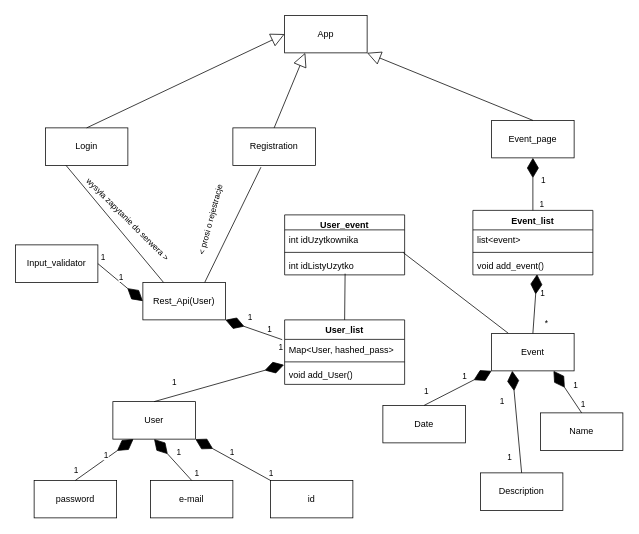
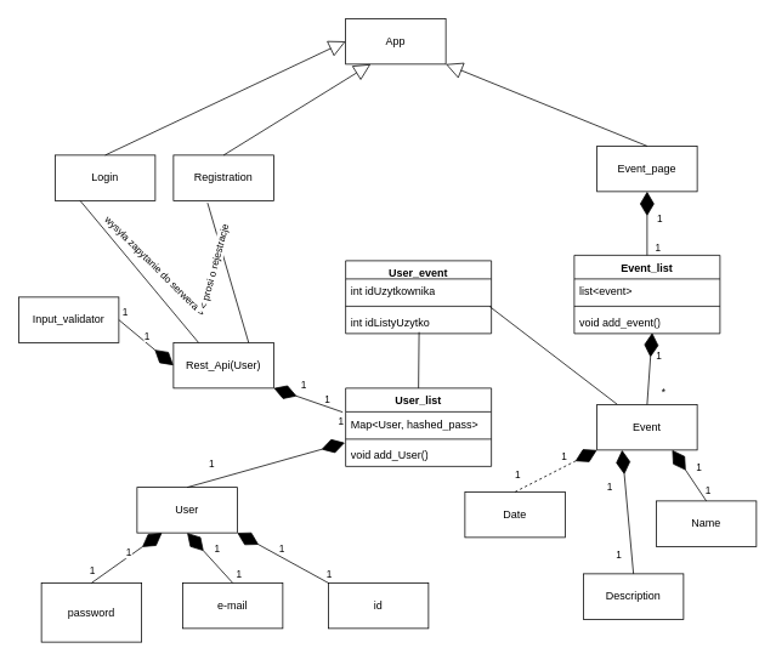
  <mxCell id="0" />
  <mxCell id="1" parent="0" />
  <mxCell id="2" value="App" style="html=1;whiteSpace=wrap;" vertex="1" parent="1"><mxGeometry x="379" y="20" width="110" height="50" as="geometry" /></mxCell>
  <mxCell id="3" value="Login" style="html=1;whiteSpace=wrap;" vertex="1" parent="1"><mxGeometry x="60" y="170" width="110" height="50" as="geometry" /></mxCell>
- <mxCell id="4" value="Registration" style="html=1;whiteSpace=wrap;" vertex="1" parent="1"><mxGeometry x="310" y="170" width="110" height="50" as="geometry" /></mxCell>
+ <mxCell id="4" value="Registration" style="html=1;whiteSpace=wrap;" vertex="1" parent="1"><mxGeometry x="190" y="170" width="110" height="50" as="geometry" /></mxCell>
  <mxCell id="5" value="Event_page" style="html=1;whiteSpace=wrap;" vertex="1" parent="1"><mxGeometry x="655" y="160" width="110" height="50" as="geometry" /></mxCell>
  <mxCell id="6" value="" style="endArrow=block;endSize=16;endFill=0;html=1;rounded=0;entryX=0;entryY=0.5;entryDx=0;entryDy=0;exitX=0.5;exitY=0;exitDx=0;exitDy=0;" edge="1" parent="1" source="3" target="2"><mxGeometry width="160" relative="1" as="geometry"><mxPoint x="350" y="250" as="sourcePoint" /><mxPoint x="510" y="250" as="targetPoint" /></mxGeometry></mxCell>
  <mxCell id="7" value="" style="endArrow=block;endSize=16;endFill=0;html=1;rounded=0;entryX=0.25;entryY=1;entryDx=0;entryDy=0;exitX=0.5;exitY=0;exitDx=0;exitDy=0;" edge="1" parent="1" source="4" target="2"><mxGeometry width="160" relative="1" as="geometry"><mxPoint x="300" y="220" as="sourcePoint" /><mxPoint x="512" y="90" as="targetPoint" /></mxGeometry></mxCell>
  <mxCell id="8" value="" style="endArrow=block;endSize=16;endFill=0;html=1;rounded=0;entryX=1;entryY=1;entryDx=0;entryDy=0;exitX=0.5;exitY=0;exitDx=0;exitDy=0;" edge="1" parent="1" source="5" target="2"><mxGeometry width="160" relative="1" as="geometry"><mxPoint x="520" y="220" as="sourcePoint" /><mxPoint x="520" y="90" as="targetPoint" /></mxGeometry></mxCell>
  <mxCell id="9" value="Rest_Api(User)" style="html=1;whiteSpace=wrap;" vertex="1" parent="1"><mxGeometry x="190" y="376" width="110" height="50" as="geometry" /></mxCell>
  <mxCell id="10" value="" style="endArrow=none;html=1;rounded=0;exitX=0.25;exitY=1;exitDx=0;exitDy=0;entryX=0.25;entryY=0;entryDx=0;entryDy=0;" edge="1" parent="1" source="3" target="9"><mxGeometry width="50" height="50" relative="1" as="geometry"><mxPoint x="410" y="280" as="sourcePoint" /><mxPoint x="460" y="230" as="targetPoint" /></mxGeometry></mxCell>
  <mxCell id="11" value="wysyła zapytanie do serwera &amp;gt;" style="edgeLabel;html=1;align=center;verticalAlign=middle;resizable=0;points=[];rotation=45;" vertex="1" connectable="0" parent="10"><mxGeometry x="-0.102" y="-2" relative="1" as="geometry"><mxPoint x="26" as="offset" /></mxGeometry></mxCell>
  <mxCell id="12" value="" style="endArrow=none;html=1;rounded=0;exitX=0.34;exitY=1.048;exitDx=0;exitDy=0;entryX=0.75;entryY=0;entryDx=0;entryDy=0;exitPerimeter=0;" edge="1" parent="1" source="4" target="9"><mxGeometry width="50" height="50" relative="1" as="geometry"><mxPoint x="389" y="290" as="sourcePoint" /><mxPoint x="489" y="370" as="targetPoint" /></mxGeometry></mxCell>
  <mxCell id="13" value="&amp;nbsp;&amp;lt; prosi o rejestracje&amp;nbsp;" style="edgeLabel;html=1;align=center;verticalAlign=middle;resizable=0;points=[];rotation=-75;" vertex="1" connectable="0" parent="12"><mxGeometry x="0.242" relative="1" as="geometry"><mxPoint x="-21" y="-24" as="offset" /></mxGeometry></mxCell>
  <mxCell id="14" value="Input_validator" style="html=1;whiteSpace=wrap;" vertex="1" parent="1"><mxGeometry y="326" width="110" height="50" as="geometry" x="20" /></mxCell>
  <mxCell id="15" value="" style="endArrow=diamondThin;endFill=1;endSize=24;html=1;rounded=0;entryX=0;entryY=0.5;entryDx=0;entryDy=0;exitX=1;exitY=0.5;exitDx=0;exitDy=0;" edge="1" parent="1" source="14" target="9"><mxGeometry width="160" relative="1" as="geometry"><mxPoint x="350" y="250" as="sourcePoint" /><mxPoint x="510" y="250" as="targetPoint" /></mxGeometry></mxCell>
  <mxCell id="16" value="1" style="edgeLabel;html=1;align=center;verticalAlign=middle;resizable=0;points=[];" vertex="1" connectable="0" parent="15"><mxGeometry x="0.294" relative="1" as="geometry"><mxPoint x="-9" y="-15" as="offset" /></mxGeometry></mxCell>
  <mxCell id="17" value="1" style="edgeLabel;html=1;align=center;verticalAlign=middle;resizable=0;points=[];" vertex="1" connectable="0" parent="15"><mxGeometry x="-0.76" relative="1" as="geometry"><mxPoint y="-15" as="offset" /></mxGeometry></mxCell>
  <mxCell id="18" value="User_list" style="swimlane;fontStyle=1;align=center;verticalAlign=top;childLayout=stackLayout;horizontal=1;startSize=26;horizontalStack=0;resizeParent=1;resizeParentMax=0;resizeLast=0;collapsible=1;marginBottom=0;whiteSpace=wrap;html=1;" vertex="1" parent="1"><mxGeometry x="379" y="426" width="160" height="86" as="geometry" /></mxCell>
  <mxCell id="19" value="Map&amp;lt;User, hashed_pass&amp;gt;" style="text;strokeColor=none;fillColor=none;align=left;verticalAlign=top;spacingLeft=4;spacingRight=4;overflow=hidden;rotatable=0;points=[[0,0.5],[1,0.5]];portConstraint=eastwest;whiteSpace=wrap;html=1;" vertex="1" parent="18"><mxGeometry y="26" width="160" height="26" as="geometry" /></mxCell>
  <mxCell id="20" value="" style="line;strokeWidth=1;fillColor=none;align=left;verticalAlign=middle;spacingTop=-1;spacingLeft=3;spacingRight=3;rotatable=0;labelPosition=right;points=[];portConstraint=eastwest;strokeColor=inherit;" vertex="1" parent="18"><mxGeometry y="52" width="160" height="8" as="geometry" /></mxCell>
  <mxCell id="21" value="void add_User()" style="text;strokeColor=none;fillColor=none;align=left;verticalAlign=top;spacingLeft=4;spacingRight=4;overflow=hidden;rotatable=0;points=[[0,0.5],[1,0.5]];portConstraint=eastwest;whiteSpace=wrap;html=1;" vertex="1" parent="18"><mxGeometry y="60" width="160" height="26" as="geometry" /></mxCell>
  <mxCell id="22" value="" style="endArrow=diamondThin;endFill=1;endSize=24;html=1;rounded=0;exitX=-0.02;exitY=0.015;exitDx=0;exitDy=0;entryX=1;entryY=1;entryDx=0;entryDy=0;exitPerimeter=0;" edge="1" parent="1" source="19" target="9"><mxGeometry width="160" relative="1" as="geometry"><mxPoint x="350" y="250" as="sourcePoint" /><mxPoint x="390" y="450" as="targetPoint" /></mxGeometry></mxCell>
  <mxCell id="23" value="1" style="edgeLabel;html=1;align=center;verticalAlign=middle;resizable=0;points=[];" vertex="1" connectable="0" parent="22"><mxGeometry x="0.152" relative="1" as="geometry"><mxPoint y="-15" as="offset" /></mxGeometry></mxCell>
  <mxCell id="24" value="1" style="edgeLabel;html=1;align=center;verticalAlign=middle;resizable=0;points=[];" vertex="1" connectable="0" parent="22"><mxGeometry x="-0.608" y="1" relative="1" as="geometry"><mxPoint x="-2" y="-11" as="offset" /></mxGeometry></mxCell>
  <mxCell id="25" value="User" style="html=1;whiteSpace=wrap;" vertex="1" parent="1"><mxGeometry x="150" y="535" width="110" height="50" as="geometry" /></mxCell>
  <mxCell id="26" value="" style="endArrow=diamondThin;endFill=1;endSize=24;html=1;rounded=0;entryX=-0.005;entryY=0;entryDx=0;entryDy=0;entryPerimeter=0;exitX=0.5;exitY=0;exitDx=0;exitDy=0;" edge="1" parent="1" source="25" target="21"><mxGeometry width="160" relative="1" as="geometry"><mxPoint x="350" y="520" as="sourcePoint" /><mxPoint x="510" y="520" as="targetPoint" /></mxGeometry></mxCell>
  <mxCell id="27" value="1" style="edgeLabel;html=1;align=center;verticalAlign=middle;resizable=0;points=[];" vertex="1" connectable="0" parent="26"><mxGeometry x="0.311" y="-3" relative="1" as="geometry"><mxPoint x="54" y="-44" as="offset" /></mxGeometry></mxCell>
  <mxCell id="28" value="1" style="edgeLabel;html=1;align=center;verticalAlign=middle;resizable=0;points=[];" vertex="1" connectable="0" parent="26"><mxGeometry x="-0.712" y="2" relative="1" as="geometry"><mxPoint x="2" y="-17" as="offset" /></mxGeometry></mxCell>
- <mxCell id="29" value="password" style="html=1;whiteSpace=wrap;" vertex="1" parent="1"><mxGeometry x="45" y="640" width="110" height="50" as="geometry" /></mxCell>
+ <mxCell id="29" value="password" style="html=1;whiteSpace=wrap;" vertex="1" parent="1"><mxGeometry x="45" y="640" width="110" height="65" as="geometry" /></mxCell>
  <mxCell id="30" value="e-mail" style="html=1;whiteSpace=wrap;" vertex="1" parent="1"><mxGeometry x="200" y="640" width="110" height="50" as="geometry" /></mxCell>
  <mxCell id="31" value="id" style="html=1;whiteSpace=wrap;" vertex="1" parent="1"><mxGeometry x="360" y="640" width="110" height="50" as="geometry" /></mxCell>
  <mxCell id="32" value="" style="endArrow=diamondThin;endFill=1;endSize=24;html=1;rounded=0;entryX=0.25;entryY=1;entryDx=0;entryDy=0;exitX=0.5;exitY=0;exitDx=0;exitDy=0;" edge="1" parent="1" source="29" target="25"><mxGeometry width="160" relative="1" as="geometry"><mxPoint x="200" y="708.5" as="sourcePoint" /><mxPoint x="138" y="621.5" as="targetPoint" /></mxGeometry></mxCell>
  <mxCell id="33" value="1" style="edgeLabel;html=1;align=center;verticalAlign=middle;resizable=0;points=[];" vertex="1" connectable="0" parent="32"><mxGeometry x="0.311" y="-3" relative="1" as="geometry"><mxPoint x="-12" as="offset" /></mxGeometry></mxCell>
  <mxCell id="34" value="1" style="edgeLabel;html=1;align=center;verticalAlign=middle;resizable=0;points=[];" vertex="1" connectable="0" parent="32"><mxGeometry x="-0.712" y="2" relative="1" as="geometry"><mxPoint x="-10" y="-4" as="offset" /></mxGeometry></mxCell>
  <mxCell id="35" value="" style="endArrow=diamondThin;endFill=1;endSize=24;html=1;rounded=0;entryX=0.5;entryY=1;entryDx=0;entryDy=0;exitX=0.5;exitY=0;exitDx=0;exitDy=0;" edge="1" parent="1" source="30" target="25"><mxGeometry width="160" relative="1" as="geometry"><mxPoint x="170" y="665" as="sourcePoint" /><mxPoint x="248" y="610" as="targetPoint" /></mxGeometry></mxCell>
  <mxCell id="36" value="1" style="edgeLabel;html=1;align=center;verticalAlign=middle;resizable=0;points=[];" vertex="1" connectable="0" parent="35"><mxGeometry x="0.311" y="-3" relative="1" as="geometry"><mxPoint x="13" as="offset" /></mxGeometry></mxCell>
  <mxCell id="37" value="1" style="edgeLabel;html=1;align=center;verticalAlign=middle;resizable=0;points=[];" vertex="1" connectable="0" parent="35"><mxGeometry x="-0.712" y="2" relative="1" as="geometry"><mxPoint x="15" y="-4" as="offset" /></mxGeometry></mxCell>
  <mxCell id="38" value="" style="endArrow=diamondThin;endFill=1;endSize=24;html=1;rounded=0;entryX=1;entryY=1;entryDx=0;entryDy=0;exitX=0;exitY=0;exitDx=0;exitDy=0;" edge="1" parent="1" source="31" target="25"><mxGeometry width="160" relative="1" as="geometry"><mxPoint x="350" y="640" as="sourcePoint" /><mxPoint x="300" y="585" as="targetPoint" /></mxGeometry></mxCell>
  <mxCell id="39" value="1" style="edgeLabel;html=1;align=center;verticalAlign=middle;resizable=0;points=[];" vertex="1" connectable="0" parent="38"><mxGeometry x="0.311" y="-3" relative="1" as="geometry"><mxPoint x="13" as="offset" /></mxGeometry></mxCell>
  <mxCell id="40" value="1" style="edgeLabel;html=1;align=center;verticalAlign=middle;resizable=0;points=[];" vertex="1" connectable="0" parent="38"><mxGeometry x="-0.712" y="2" relative="1" as="geometry"><mxPoint x="15" y="-4" as="offset" /></mxGeometry></mxCell>
  <mxCell id="41" value="Event_list" style="swimlane;fontStyle=1;align=center;verticalAlign=top;childLayout=stackLayout;horizontal=1;startSize=26;horizontalStack=0;resizeParent=1;resizeParentMax=0;resizeLast=0;collapsible=1;marginBottom=0;whiteSpace=wrap;html=1;" vertex="1" parent="1"><mxGeometry x="630" y="280" width="160" height="86" as="geometry" /></mxCell>
  <mxCell id="42" value="list&amp;lt;event&amp;gt;" style="text;strokeColor=none;fillColor=none;align=left;verticalAlign=top;spacingLeft=4;spacingRight=4;overflow=hidden;rotatable=0;points=[[0,0.5],[1,0.5]];portConstraint=eastwest;whiteSpace=wrap;html=1;" vertex="1" parent="41"><mxGeometry y="26" width="160" height="26" as="geometry" /></mxCell>
  <mxCell id="43" value="" style="line;strokeWidth=1;fillColor=none;align=left;verticalAlign=middle;spacingTop=-1;spacingLeft=3;spacingRight=3;rotatable=0;labelPosition=right;points=[];portConstraint=eastwest;strokeColor=inherit;" vertex="1" parent="41"><mxGeometry y="52" width="160" height="8" as="geometry" /></mxCell>
  <mxCell id="44" value="void add_event()" style="text;strokeColor=none;fillColor=none;align=left;verticalAlign=top;spacingLeft=4;spacingRight=4;overflow=hidden;rotatable=0;points=[[0,0.5],[1,0.5]];portConstraint=eastwest;whiteSpace=wrap;html=1;" vertex="1" parent="41"><mxGeometry y="60" width="160" height="26" as="geometry" /></mxCell>
  <mxCell id="45" value="User_event" style="swimlane;fontStyle=1;align=center;verticalAlign=top;childLayout=stackLayout;horizontal=1;startSize=20;horizontalStack=0;resizeParent=1;resizeParentMax=0;resizeLast=0;collapsible=1;marginBottom=0;whiteSpace=wrap;html=1;" vertex="1" parent="1"><mxGeometry x="379" y="286" width="160" height="80" as="geometry" /></mxCell>
  <mxCell id="46" value="int idUzytkownika" style="text;strokeColor=none;fillColor=none;align=left;verticalAlign=top;spacingLeft=4;spacingRight=4;overflow=hidden;rotatable=0;points=[[0,0.5],[1,0.5]];portConstraint=eastwest;whiteSpace=wrap;html=1;" vertex="1" parent="45"><mxGeometry y="20" width="160" height="26" as="geometry" /></mxCell>
  <mxCell id="47" value="" style="line;strokeWidth=1;fillColor=none;align=left;verticalAlign=middle;spacingTop=-1;spacingLeft=3;spacingRight=3;rotatable=0;labelPosition=right;points=[];portConstraint=eastwest;strokeColor=inherit;" vertex="1" parent="45"><mxGeometry y="46" width="160" height="8" as="geometry" /></mxCell>
  <mxCell id="48" value="int idListyUzytko" style="text;strokeColor=none;fillColor=none;align=left;verticalAlign=top;spacingLeft=4;spacingRight=4;overflow=hidden;rotatable=0;points=[[0,0.5],[1,0.5]];portConstraint=eastwest;whiteSpace=wrap;html=1;" vertex="1" parent="45"><mxGeometry y="54" width="160" height="26" as="geometry" /></mxCell>
  <mxCell id="49" value="" style="endArrow=none;html=1;rounded=0;entryX=0.504;entryY=0.938;entryDx=0;entryDy=0;entryPerimeter=0;exitX=0.5;exitY=0;exitDx=0;exitDy=0;" edge="1" parent="1" source="18" target="48"><mxGeometry width="50" height="50" relative="1" as="geometry"><mxPoint x="410" y="540" as="sourcePoint" /><mxPoint x="460" y="490" as="targetPoint" /></mxGeometry></mxCell>
  <mxCell id="50" value="" style="endArrow=none;html=1;rounded=0;exitX=0.989;exitY=-0.138;exitDx=0;exitDy=0;exitPerimeter=0;" edge="1" parent="1" source="48" target="54"><mxGeometry width="50" height="50" relative="1" as="geometry"><mxPoint x="590" y="388" as="sourcePoint" /><mxPoint x="591" y="326" as="targetPoint" /></mxGeometry></mxCell>
  <mxCell id="51" value="" style="endArrow=diamondThin;endFill=1;endSize=24;html=1;rounded=0;entryX=0.5;entryY=1;entryDx=0;entryDy=0;exitX=0.5;exitY=0;exitDx=0;exitDy=0;" edge="1" parent="1" source="41" target="5"><mxGeometry width="160" relative="1" as="geometry"><mxPoint x="350" y="160" as="sourcePoint" /><mxPoint x="510" y="160" as="targetPoint" /></mxGeometry></mxCell>
  <mxCell id="52" value="1" style="edgeLabel;html=1;align=center;verticalAlign=middle;resizable=0;points=[];" vertex="1" connectable="0" parent="51"><mxGeometry x="0.163" y="1" relative="1" as="geometry"><mxPoint x="14" as="offset" /></mxGeometry></mxCell>
  <mxCell id="53" value="1" style="edgeLabel;html=1;align=center;verticalAlign=middle;resizable=0;points=[];" vertex="1" connectable="0" parent="51"><mxGeometry x="-0.587" y="-2" relative="1" as="geometry"><mxPoint x="9" y="5" as="offset" /></mxGeometry></mxCell>
  <mxCell id="54" value="Event" style="html=1;whiteSpace=wrap;" vertex="1" parent="1"><mxGeometry x="655" y="444" width="110" height="50" as="geometry" /></mxCell>
  <mxCell id="55" value="" style="endArrow=diamondThin;endFill=1;endSize=24;html=1;rounded=0;entryX=0.535;entryY=0.969;entryDx=0;entryDy=0;entryPerimeter=0;exitX=0.5;exitY=0;exitDx=0;exitDy=0;" edge="1" parent="1" source="54" target="44"><mxGeometry width="160" relative="1" as="geometry"><mxPoint x="350" y="430" as="sourcePoint" /><mxPoint x="510" y="430" as="targetPoint" /></mxGeometry></mxCell>
  <mxCell id="56" value="1" style="edgeLabel;html=1;align=center;verticalAlign=middle;resizable=0;points=[];" vertex="1" connectable="0" parent="55"><mxGeometry x="0.029" y="1" relative="1" as="geometry"><mxPoint x="11" y="-13" as="offset" /></mxGeometry></mxCell>
  <mxCell id="57" value="*" style="edgeLabel;html=1;align=center;verticalAlign=middle;resizable=0;points=[];" vertex="1" connectable="0" parent="55"><mxGeometry x="-0.677" y="3" relative="1" as="geometry"><mxPoint x="20" as="offset" /></mxGeometry></mxCell>
  <mxCell id="58" value="Date" style="html=1;whiteSpace=wrap;" vertex="1" parent="1"><mxGeometry x="510" y="540" width="110" height="50" as="geometry" /></mxCell>
  <mxCell id="59" value="Name" style="html=1;whiteSpace=wrap;" vertex="1" parent="1"><mxGeometry x="720" y="550" width="110" height="50" as="geometry" /></mxCell>
  <mxCell id="60" value="Description" style="html=1;whiteSpace=wrap;" vertex="1" parent="1"><mxGeometry x="640" y="630" width="110" height="50" as="geometry" /></mxCell>
- <mxCell id="61" value="" style="endArrow=diamondThin;endFill=1;endSize=24;html=1;rounded=0;entryX=0;entryY=1;entryDx=0;entryDy=0;exitX=0.5;exitY=0;exitDx=0;exitDy=0;" edge="1" parent="1" source="58" target="54"><mxGeometry width="160" relative="1" as="geometry"><mxPoint x="350" y="430" as="sourcePoint" /><mxPoint x="510" y="430" as="targetPoint" /></mxGeometry></mxCell>
+ <mxCell id="61" value="" style="endArrow=diamondThin;endFill=1;endSize=24;html=1;rounded=0;entryX=0;entryY=1;entryDx=0;entryDy=0;exitX=0.5;exitY=0;exitDx=0;exitDy=0;dashed=1;" edge="1" parent="1" source="58" target="54"><mxGeometry width="160" relative="1" as="geometry"><mxPoint x="350" y="430" as="sourcePoint" /><mxPoint x="510" y="430" as="targetPoint" /></mxGeometry></mxCell>
  <mxCell id="62" value="1" style="edgeLabel;html=1;align=center;verticalAlign=middle;resizable=0;points=[];" vertex="1" connectable="0" parent="61"><mxGeometry x="0.374" y="1" relative="1" as="geometry"><mxPoint x="-7" y="-7" as="offset" /></mxGeometry></mxCell>
  <mxCell id="63" value="1" style="edgeLabel;html=1;align=center;verticalAlign=middle;resizable=0;points=[];" vertex="1" connectable="0" parent="61"><mxGeometry x="-0.712" y="1" relative="1" as="geometry"><mxPoint x="-10" y="-12" as="offset" /></mxGeometry></mxCell>
  <mxCell id="64" value="" style="endArrow=diamondThin;endFill=1;endSize=24;html=1;rounded=0;entryX=0.75;entryY=1;entryDx=0;entryDy=0;exitX=0.5;exitY=0;exitDx=0;exitDy=0;" edge="1" parent="1" source="59" target="54"><mxGeometry width="160" relative="1" as="geometry"><mxPoint x="620" y="566" as="sourcePoint" /><mxPoint x="725" y="520" as="targetPoint" /></mxGeometry></mxCell>
  <mxCell id="65" value="1" style="edgeLabel;html=1;align=center;verticalAlign=middle;resizable=0;points=[];" vertex="1" connectable="0" parent="64"><mxGeometry x="0.086" relative="1" as="geometry"><mxPoint x="12" y="-7" as="offset" /></mxGeometry></mxCell>
  <mxCell id="66" value="1" style="edgeLabel;html=1;align=center;verticalAlign=middle;resizable=0;points=[];" vertex="1" connectable="0" parent="64"><mxGeometry x="-0.598" relative="1" as="geometry"><mxPoint x="9" as="offset" /></mxGeometry></mxCell>
  <mxCell id="67" value="" style="endArrow=diamondThin;endFill=1;endSize=24;html=1;rounded=0;entryX=0.25;entryY=1;entryDx=0;entryDy=0;exitX=0.5;exitY=0;exitDx=0;exitDy=0;" edge="1" parent="1" source="60" target="54"><mxGeometry width="160" relative="1" as="geometry"><mxPoint x="711" y="590" as="sourcePoint" /><mxPoint x="679" y="544" as="targetPoint" /></mxGeometry></mxCell>
  <mxCell id="68" value="1" style="edgeLabel;html=1;align=center;verticalAlign=middle;resizable=0;points=[];" vertex="1" connectable="0" parent="67"><mxGeometry x="0.461" y="3" relative="1" as="geometry"><mxPoint x="-14" y="4" as="offset" /></mxGeometry></mxCell>
  <mxCell id="69" value="1" style="edgeLabel;html=1;align=center;verticalAlign=middle;resizable=0;points=[];" vertex="1" connectable="0" parent="67"><mxGeometry x="-0.699" y="-2" relative="1" as="geometry"><mxPoint x="-17" as="offset" /></mxGeometry></mxCell>
